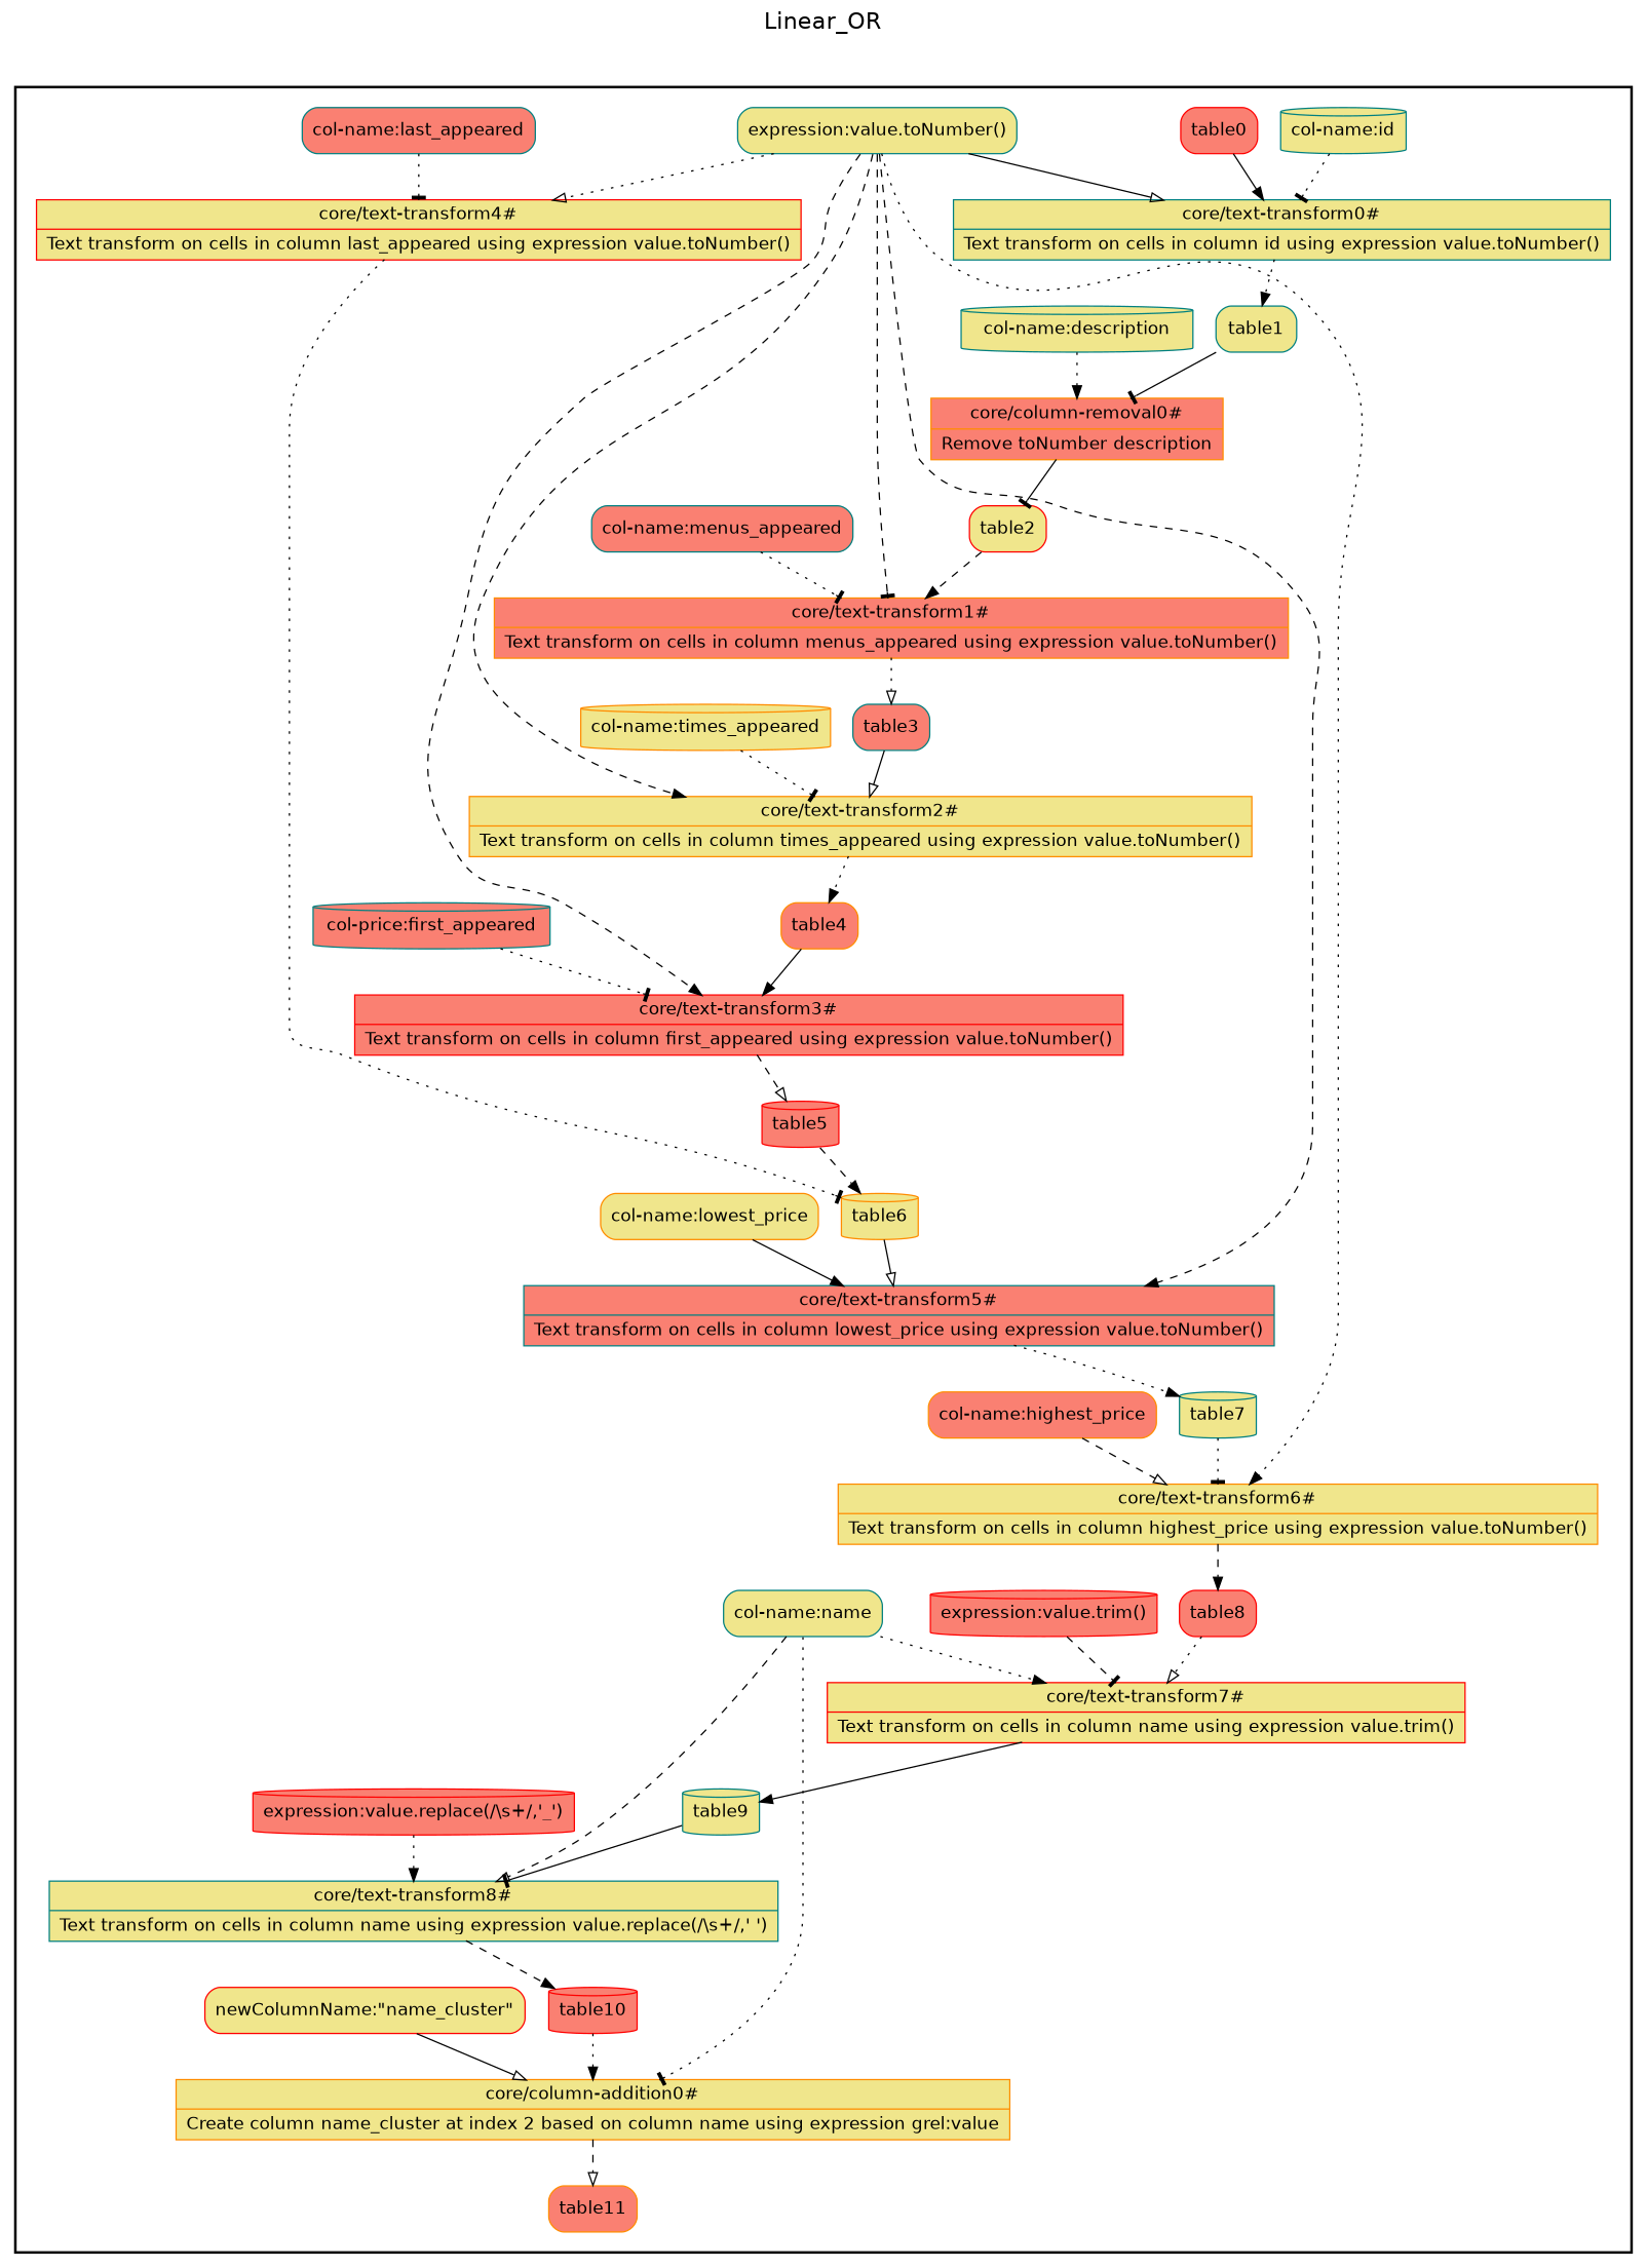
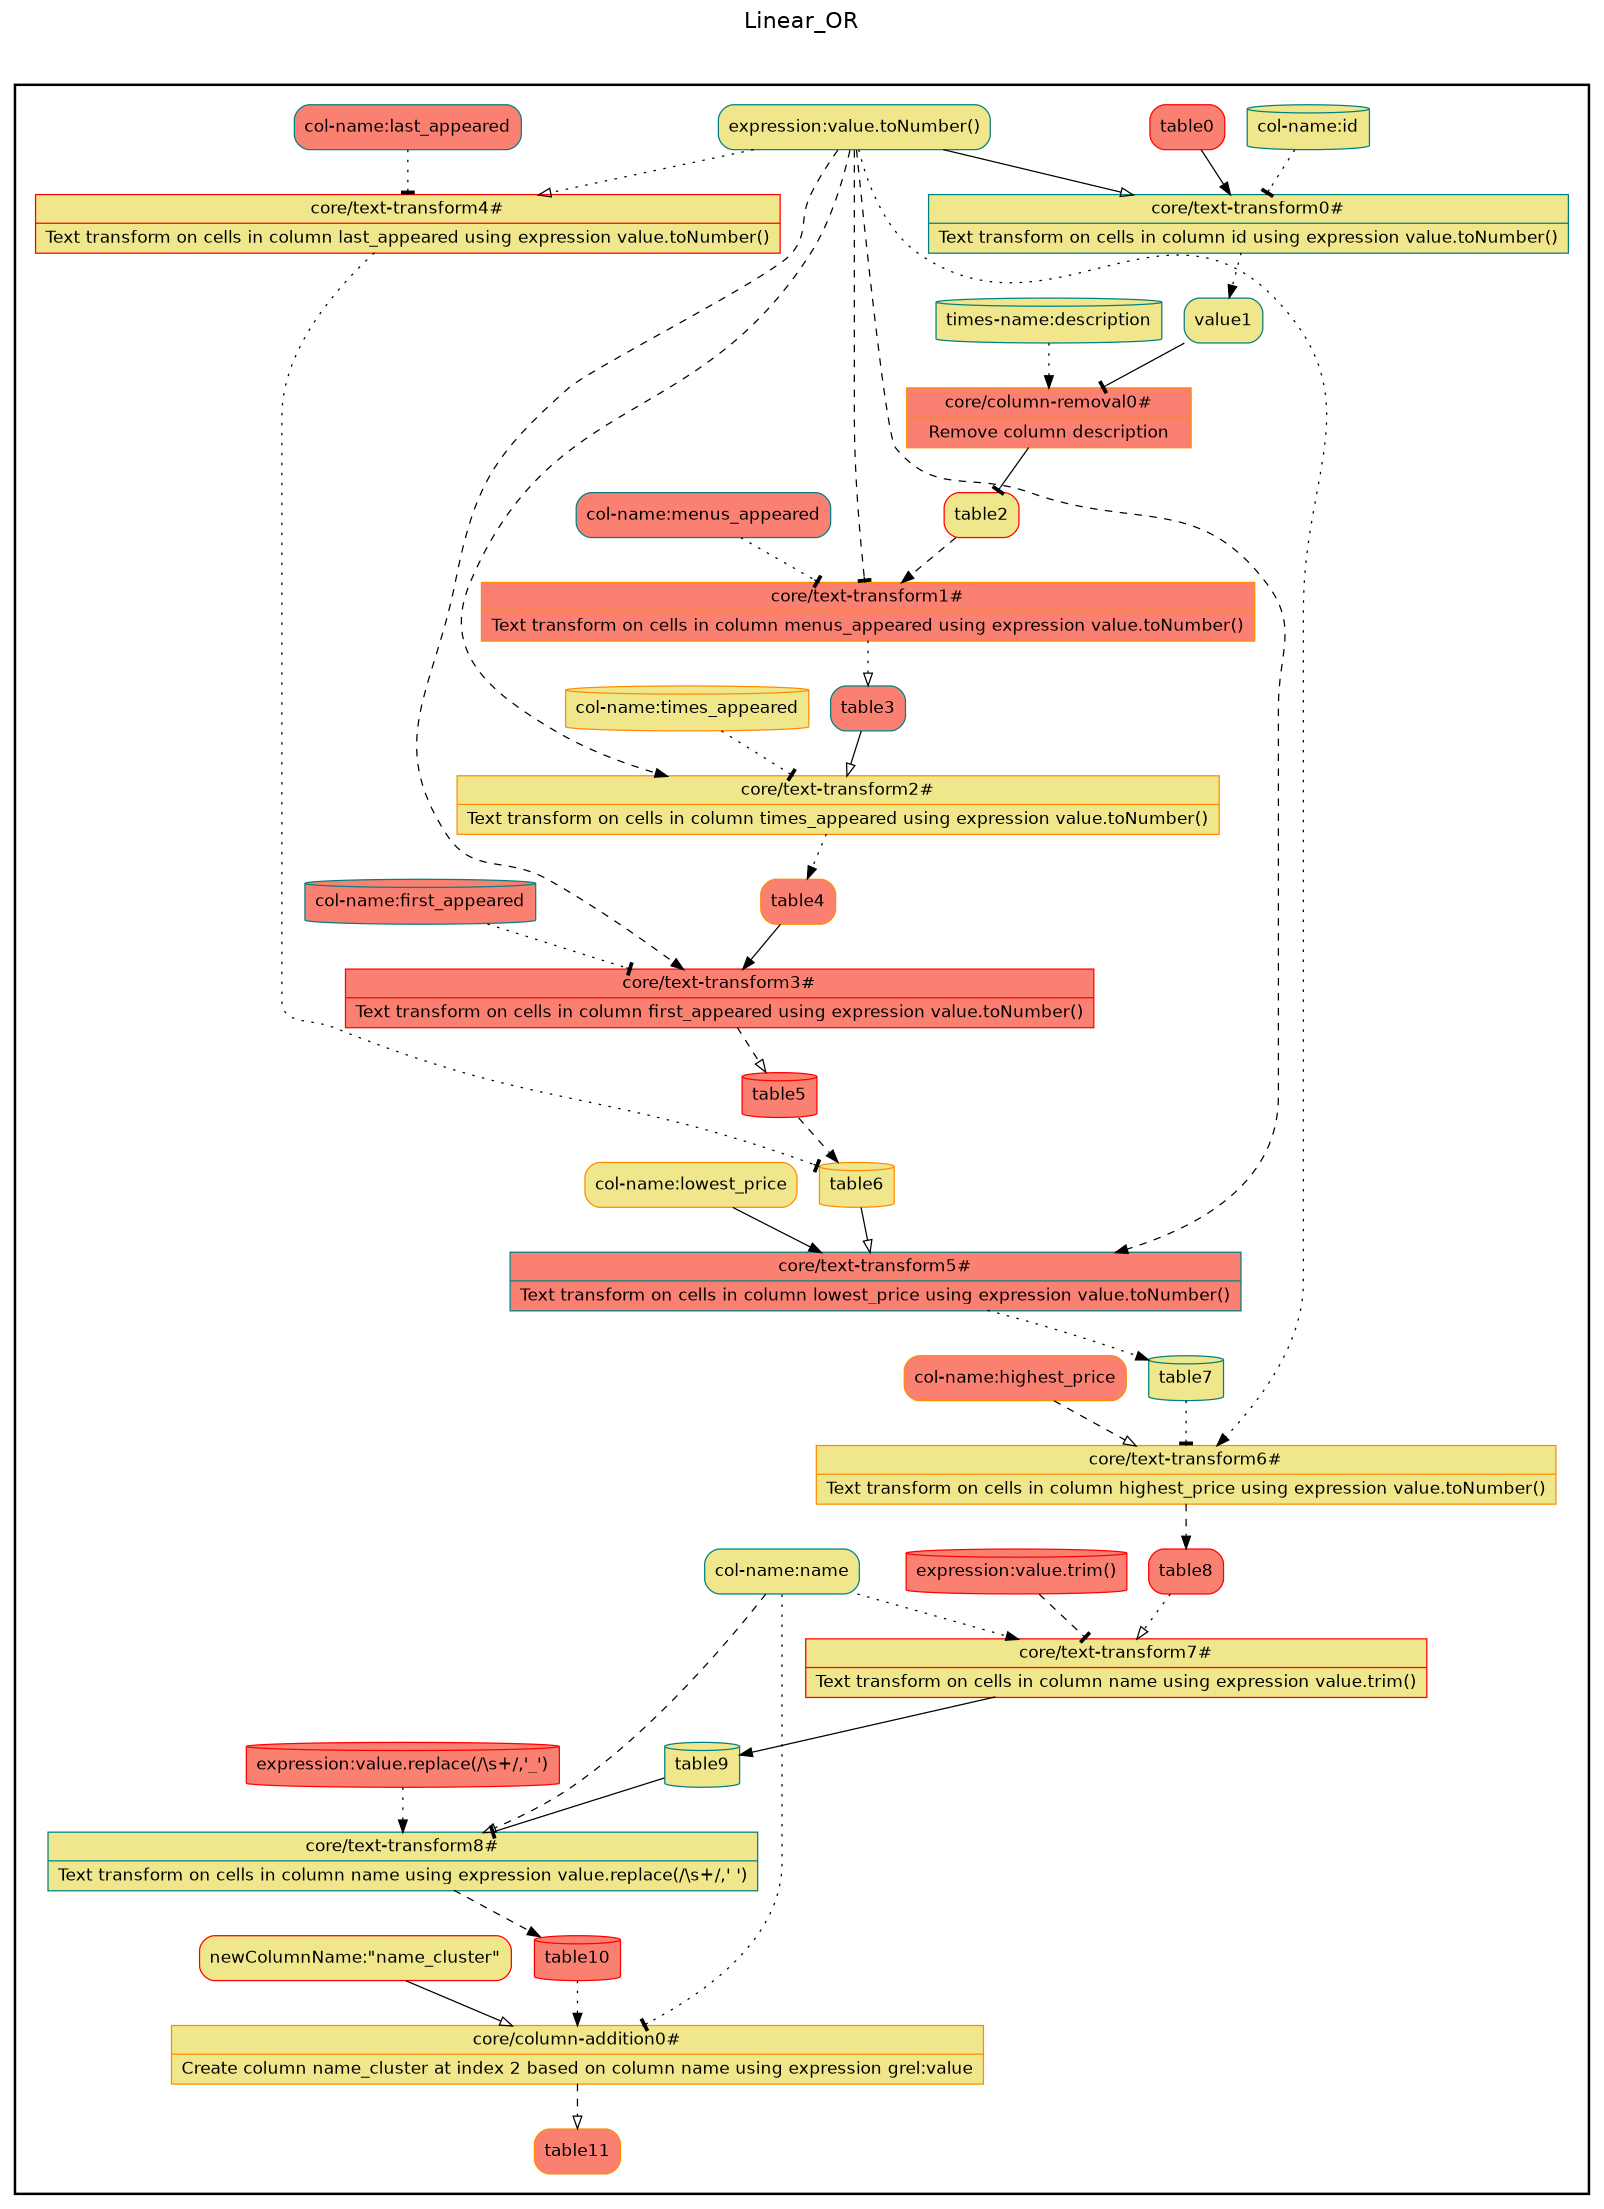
  digraph {
    fontname=Helvetica
    fontsize=18
    label=Linear_OR
    labelloc=t
    rankdir=TB
    node [color=teal fillcolor=khaki fontname=Helvetica peripheries=1 shape=box style="rounded,filled"]
    edge [arrowhead=normal style=dotted]
    n1 [label="{<f0> core/text-transform0# |<f1> Text transform on cells in column id using expression value.toNumber()}" rankdir=LR shape=record style=filled]
-   table1
-   n3 [color=darkorange fillcolor=salmon label="{<f0> core/column-removal0# |<f1> Remove toNumber description}" rankdir=LR shape=record style=filled]
+   table1 [label=value1]
+   n3 [color=darkorange fillcolor=salmon label="{<f0> core/column-removal0# |<f1> Remove column description}" rankdir=LR shape=record style=filled]
    table2 [color=red]
    n5 [color=darkorange fillcolor=salmon label="{<f0> core/text-transform1# |<f1> Text transform on cells in column menus_appeared using expression value.toNumber()}" rankdir=LR shape=record style=filled]
    table3 [fillcolor=salmon]
    n7 [color=darkorange label="{<f0> core/text-transform2# |<f1> Text transform on cells in column times_appeared using expression value.toNumber()}" rankdir=LR shape=record style=filled]
    table4 [color=darkorange fillcolor=salmon]
    n9 [color=red fillcolor=salmon label="{<f0> core/text-transform3# |<f1> Text transform on cells in column first_appeared using expression value.toNumber()}" rankdir=LR shape=record style=filled]
    table5 [color=red fillcolor=salmon shape=cylinder]
    n11 [color=red label="{<f0> core/text-transform4# |<f1> Text transform on cells in column last_appeared using expression value.toNumber()}" rankdir=LR shape=record style=filled]
    table6 [color=darkorange shape=cylinder]
    n13 [fillcolor=salmon label="{<f0> core/text-transform5# |<f1> Text transform on cells in column lowest_price using expression value.toNumber()}" rankdir=LR shape=record style=filled]
    table7 [shape=cylinder]
    n15 [color=darkorange label="{<f0> core/text-transform6# |<f1> Text transform on cells in column highest_price using expression value.toNumber()}" rankdir=LR shape=record style=filled]
    table8 [color=red fillcolor=salmon]
    n17 [color=red label="{<f0> core/text-transform7# |<f1> Text transform on cells in column name using expression value.trim()}" rankdir=LR shape=record style=filled]
    table9 [shape=cylinder]
    n19 [label="{<f0> core/text-transform8# |<f1> Text transform on cells in column name using expression value.replace(/\\s+/,' ')}" rankdir=LR shape=record style=filled]
    table10 [color=red fillcolor=salmon shape=cylinder]
    n21 [color=darkorange label="{<f0> core/column-addition0# |<f1> Create column name_cluster at index 2 based on column name using expression grel\:value}" rankdir=LR shape=record style=filled]
    table11 [color=darkorange fillcolor=salmon]
    table0 [color=red fillcolor=salmon]
    "col-name:id" [shape=cylinder]
    "expression:value.toNumber()"
-   "col-name:description" [shape=cylinder]
+   "col-name:description" [shape=cylinder label="times-name:description"]
    "col-name:menus_appeared" [fillcolor=salmon]
    "col-name:times_appeared" [color=darkorange shape=cylinder]
-   "col-name:first_appeared" [fillcolor=salmon shape=cylinder label="col-price:first_appeared"]
+   "col-name:first_appeared" [fillcolor=salmon shape=cylinder]
    "col-name:last_appeared" [fillcolor=salmon]
    "col-name:lowest_price" [color=darkorange]
    "col-name:highest_price" [color=darkorange fillcolor=salmon]
    "col-name:name"
    "expression:value.trim()" [color=red fillcolor=salmon shape=cylinder]
    "expression:value.replace(/\\s+/,'_')" [color=red fillcolor=salmon shape=cylinder]
    "newColumnName:\"name_cluster\"" [color=red]
    subgraph cluster_1 {
      color=black
      label=""
      penwidth=2
      subgraph cluster_2 {
        color=black
        label=""
        penwidth=0
        n1
        table1
        n3
        table2
        n5
        table3
        n7
        table4
        n9
        table5
        n11
        table6
        n13
        table7
        n15
        table8
        n17
        table9
        n19
        table10
        n21
        table11
        table0
        "col-name:id"
        "expression:value.toNumber()"
        "col-name:description"
        "col-name:menus_appeared"
        "col-name:times_appeared"
        "col-name:first_appeared"
        "col-name:last_appeared"
        "col-name:lowest_price"
        "col-name:highest_price"
        "col-name:name"
        "expression:value.trim()"
        "expression:value.replace(/\\s+/,'_')"
        "newColumnName:\"name_cluster\""
      }
    }
    n1 -> table1
    table1 -> n3 [arrowhead=tee style=solid]
    n3 -> table2 [arrowhead=tee style=solid]
    table2 -> n5 [style=dashed]
    n5 -> table3 [arrowhead=onormal]
    table3 -> n7 [arrowhead=onormal style=solid]
    n7 -> table4
    table4 -> n9 [style=solid]
    n9 -> table5 [arrowhead=onormal style=dashed]
    table5 -> table6 [style=dashed]
    n11 -> table6 [arrowhead=tee]
    table6 -> n13 [arrowhead=onormal style=solid]
    n13 -> table7
    table7 -> n15 [arrowhead=tee]
    n15 -> table8 [style=dashed]
    table8 -> n17 [arrowhead=onormal]
    n17 -> table9 [style=solid]
    table9 -> n19 [arrowhead=tee style=solid]
    n19 -> table10 [style=dashed]
    table10 -> n21
    n21 -> table11 [arrowhead=onormal style=dashed]
    table0 -> n1 [style=solid]
    "col-name:id" -> n1 [arrowhead=tee]
    "expression:value.toNumber()" -> n1 [arrowhead=onormal style=solid]
    "expression:value.toNumber()" -> n5 [arrowhead=tee style=dashed]
    "expression:value.toNumber()" -> n7 [style=dashed]
    "expression:value.toNumber()" -> n9 [style=dashed]
    "expression:value.toNumber()" -> n11 [arrowhead=onormal]
    "expression:value.toNumber()" -> n13 [style=dashed]
    "expression:value.toNumber()" -> n15
    "col-name:description" -> n3
    "col-name:menus_appeared" -> n5 [arrowhead=tee]
    "col-name:times_appeared" -> n7 [arrowhead=tee]
    "col-name:first_appeared" -> n9 [arrowhead=tee]
    "col-name:last_appeared" -> n11 [arrowhead=tee]
    "col-name:lowest_price" -> n13 [style=solid]
    "col-name:highest_price" -> n15 [arrowhead=onormal style=dashed]
    "col-name:name" -> n17
    "col-name:name" -> n19 [arrowhead=onormal style=dashed]
    "col-name:name" -> n21 [arrowhead=tee]
    "expression:value.trim()" -> n17 [arrowhead=tee style=dashed]
    "expression:value.replace(/\\s+/,'_')" -> n19
    "newColumnName:\"name_cluster\"" -> n21 [arrowhead=onormal style=solid]
  }
